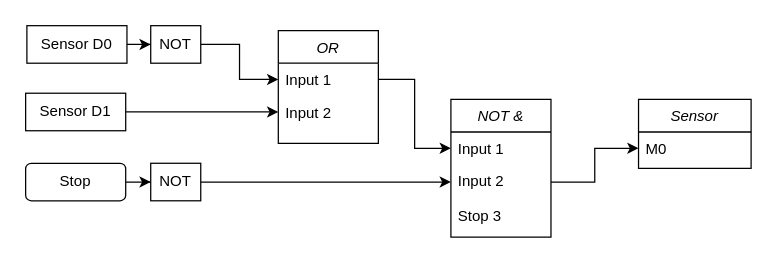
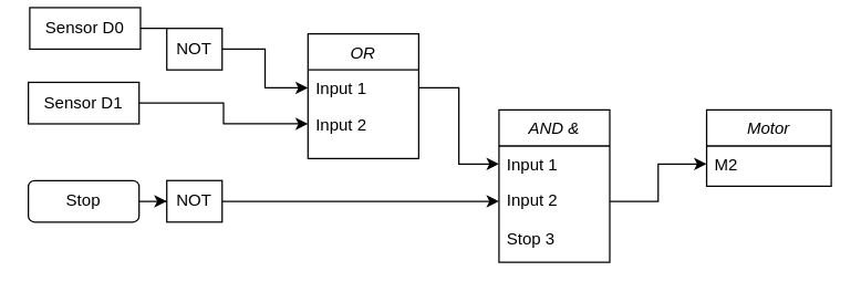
  <mxCell id="0" />
  <mxCell id="1" parent="0" />
- <mxCell id="2" value="NOT &amp;" style="swimlane;fontStyle=2;align=center;verticalAlign=top;childLayout=stackLayout;horizontal=1;startSize=26;horizontalStack=0;resizeParent=1;resizeLast=0;collapsible=1;marginBottom=0;rounded=0;shadow=0;strokeWidth=1;" parent="1" vertex="1"><mxGeometry x="360" y="79" width="80" height="110" as="geometry"><mxRectangle x="230" y="140" width="160" height="26" as="alternateBounds" /></mxGeometry></mxCell>
+ <mxCell id="2" value="AND &amp;" style="swimlane;fontStyle=2;align=center;verticalAlign=top;childLayout=stackLayout;horizontal=1;startSize=26;horizontalStack=0;resizeParent=1;resizeLast=0;collapsible=1;marginBottom=0;rounded=0;shadow=0;strokeWidth=1;" parent="1" vertex="1"><mxGeometry x="360" y="79" width="80" height="110" as="geometry"><mxRectangle x="230" y="140" width="160" height="26" as="alternateBounds" /></mxGeometry></mxCell>
  <mxCell id="3" value="Input 1" style="text;align=left;verticalAlign=top;spacingLeft=4;spacingRight=4;overflow=hidden;rotatable=0;points=[[0,0.5],[1,0.5]];portConstraint=eastwest;" parent="2" vertex="1"><mxGeometry y="26" width="80" height="26" as="geometry" /></mxCell>
  <mxCell id="4" value="Input 2" style="text;align=left;verticalAlign=top;spacingLeft=4;spacingRight=4;overflow=hidden;rotatable=0;points=[[0,0.5],[1,0.5]];portConstraint=eastwest;rounded=0;shadow=0;html=0;" parent="2" vertex="1"><mxGeometry y="52" width="80" height="28" as="geometry" /></mxCell>
  <mxCell id="5" value="Stop 3" style="text;align=left;verticalAlign=top;spacingLeft=4;spacingRight=4;overflow=hidden;rotatable=0;points=[[0,0.5],[1,0.5]];portConstraint=eastwest;rounded=0;shadow=0;html=0;" vertex="1" parent="2"><mxGeometry y="80" width="80" height="28" as="geometry" /></mxCell>
  <mxCell id="6" style="edgeStyle=orthogonalEdgeStyle;rounded=0;orthogonalLoop=1;jettySize=auto;html=1;entryX=0;entryY=0.5;entryDx=0;entryDy=0;" edge="1" parent="1" source="7" target="20"><mxGeometry relative="1" as="geometry" /></mxCell>
- <mxCell id="7" value="Sensor D0" style="rounded=0;whiteSpace=wrap;html=1;" vertex="1" parent="1"><mxGeometry x="21" y="20" width="80" height="30" as="geometry" /></mxCell>
+ <mxCell id="7" value="Sensor D0" style="rounded=0;whiteSpace=wrap;html=1;" vertex="1" parent="1"><mxGeometry x="21" y="5" width="80" height="30" as="geometry" /></mxCell>
  <mxCell id="8" style="edgeStyle=orthogonalEdgeStyle;rounded=0;orthogonalLoop=1;jettySize=auto;html=1;exitX=1;exitY=0.5;exitDx=0;exitDy=0;entryX=0;entryY=0.5;entryDx=0;entryDy=0;" edge="1" parent="1" source="9" target="12"><mxGeometry relative="1" as="geometry" /></mxCell>
- <mxCell id="9" value="Sensor D1" style="rounded=0;whiteSpace=wrap;html=1;" vertex="1" parent="1"><mxGeometry x="20" y="74" width="80" height="30" as="geometry" /></mxCell>
+ <mxCell id="9" value="Sensor D1" style="rounded=0;whiteSpace=wrap;html=1;" vertex="1" parent="1"><mxGeometry x="20" y="59" width="80" height="30" as="geometry" /></mxCell>
  <mxCell id="10" value="OR" style="swimlane;fontStyle=2;align=center;verticalAlign=top;childLayout=stackLayout;horizontal=1;startSize=26;horizontalStack=0;resizeParent=1;resizeLast=0;collapsible=1;marginBottom=0;rounded=0;shadow=0;strokeWidth=1;" vertex="1" parent="1"><mxGeometry x="222" y="24" width="80" height="90" as="geometry"><mxRectangle x="230" y="140" width="160" height="26" as="alternateBounds" /></mxGeometry></mxCell>
  <mxCell id="11" value="Input 1" style="text;align=left;verticalAlign=top;spacingLeft=4;spacingRight=4;overflow=hidden;rotatable=0;points=[[0,0.5],[1,0.5]];portConstraint=eastwest;" vertex="1" parent="10"><mxGeometry y="26" width="80" height="26" as="geometry" /></mxCell>
  <mxCell id="12" value="Input 2" style="text;align=left;verticalAlign=top;spacingLeft=4;spacingRight=4;overflow=hidden;rotatable=0;points=[[0,0.5],[1,0.5]];portConstraint=eastwest;rounded=0;shadow=0;html=0;" vertex="1" parent="10"><mxGeometry y="52" width="80" height="26" as="geometry" /></mxCell>
- <mxCell id="13" value="Sensor" style="swimlane;fontStyle=2;align=center;verticalAlign=top;childLayout=stackLayout;horizontal=1;startSize=26;horizontalStack=0;resizeParent=1;resizeLast=0;collapsible=1;marginBottom=0;rounded=0;shadow=0;strokeWidth=1;" vertex="1" parent="1"><mxGeometry x="510" y="79" width="90" height="55" as="geometry"><mxRectangle x="230" y="140" width="160" height="26" as="alternateBounds" /></mxGeometry></mxCell>
- <mxCell id="14" value="M0" style="text;align=left;verticalAlign=top;spacingLeft=4;spacingRight=4;overflow=hidden;rotatable=0;points=[[0,0.5],[1,0.5]];portConstraint=eastwest;" vertex="1" parent="13"><mxGeometry y="26" width="90" height="26" as="geometry" /></mxCell>
+ <mxCell id="13" value="Motor" style="swimlane;fontStyle=2;align=center;verticalAlign=top;childLayout=stackLayout;horizontal=1;startSize=26;horizontalStack=0;resizeParent=1;resizeLast=0;collapsible=1;marginBottom=0;rounded=0;shadow=0;strokeWidth=1;" vertex="1" parent="1"><mxGeometry x="510" y="79" width="90" height="55" as="geometry"><mxRectangle x="230" y="140" width="160" height="26" as="alternateBounds" /></mxGeometry></mxCell>
+ <mxCell id="14" value="M2" style="text;align=left;verticalAlign=top;spacingLeft=4;spacingRight=4;overflow=hidden;rotatable=0;points=[[0,0.5],[1,0.5]];portConstraint=eastwest;" vertex="1" parent="13"><mxGeometry y="26" width="90" height="26" as="geometry" /></mxCell>
  <mxCell id="15" value="" style="edgeStyle=orthogonalEdgeStyle;rounded=0;orthogonalLoop=1;jettySize=auto;html=1;" edge="1" parent="1" source="16" target="18"><mxGeometry relative="1" as="geometry" /></mxCell>
  <mxCell id="16" value="Stop" style="whiteSpace=wrap;html=1;rounded=1;" vertex="1" parent="1"><mxGeometry x="20" y="130" width="80" height="30" as="geometry" /></mxCell>
  <mxCell id="17" style="edgeStyle=orthogonalEdgeStyle;rounded=0;orthogonalLoop=1;jettySize=auto;html=1;exitX=1;exitY=0.5;exitDx=0;exitDy=0;entryX=0;entryY=0.5;entryDx=0;entryDy=0;" edge="1" parent="1" source="18" target="4"><mxGeometry relative="1" as="geometry" /></mxCell>
  <mxCell id="18" value="NOT" style="whiteSpace=wrap;html=1;rounded=0;" vertex="1" parent="1"><mxGeometry x="120" y="130" width="40" height="30" as="geometry" /></mxCell>
  <mxCell id="19" style="edgeStyle=orthogonalEdgeStyle;rounded=0;orthogonalLoop=1;jettySize=auto;html=1;exitX=1;exitY=0.5;exitDx=0;exitDy=0;entryX=0;entryY=0.5;entryDx=0;entryDy=0;" edge="1" parent="1" source="20" target="11"><mxGeometry relative="1" as="geometry" /></mxCell>
  <mxCell id="20" value="NOT" style="whiteSpace=wrap;html=1;rounded=0;" vertex="1" parent="1"><mxGeometry x="120" y="20" width="40" height="30" as="geometry" /></mxCell>
  <mxCell id="21" style="edgeStyle=orthogonalEdgeStyle;rounded=0;orthogonalLoop=1;jettySize=auto;html=1;exitX=1;exitY=0.5;exitDx=0;exitDy=0;entryX=0;entryY=0.5;entryDx=0;entryDy=0;" edge="1" parent="1" source="11" target="3"><mxGeometry relative="1" as="geometry" /></mxCell>
  <mxCell id="22" style="edgeStyle=orthogonalEdgeStyle;rounded=0;orthogonalLoop=1;jettySize=auto;html=1;exitX=1;exitY=0.5;exitDx=0;exitDy=0;entryX=0;entryY=0.5;entryDx=0;entryDy=0;" edge="1" parent="1" source="4" target="14"><mxGeometry relative="1" as="geometry" /></mxCell>
